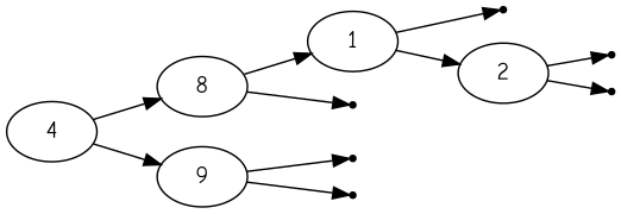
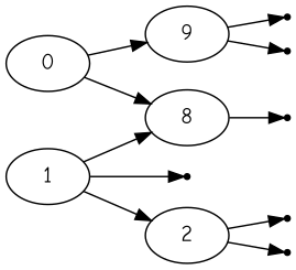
  digraph {
    fontname="Comic Neue"
    rankdir=LR
    node [fontname="Comic Neue" shape=point]
    edge [fontname="Comic Neue"]
-   4 [shape=""]
+   4 [label=0 shape=""]
    n2 [label=8 shape=""]
    n3 [label=9 shape=""]
    1 [shape=""]
    null3
    null4
    null5
    null0
    2 [shape=""]
    null1
    null2
    4 -> n2
    4 -> n3
-   n2 -> 1
+   1 -> n2
    n2 -> null3
    n3 -> null4
    n3 -> null5
    1 -> null0
    1 -> 2
    2 -> null1
    2 -> null2
  }
